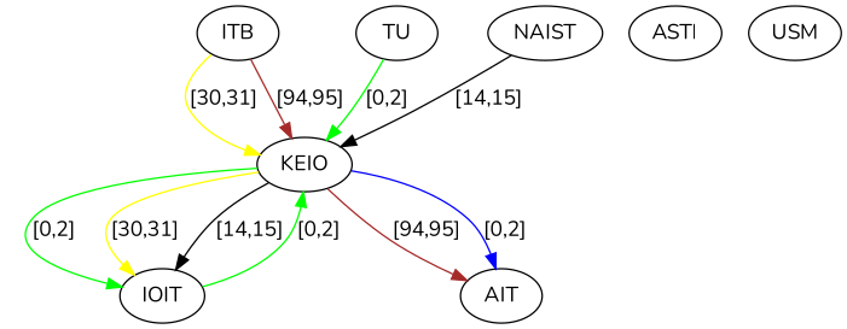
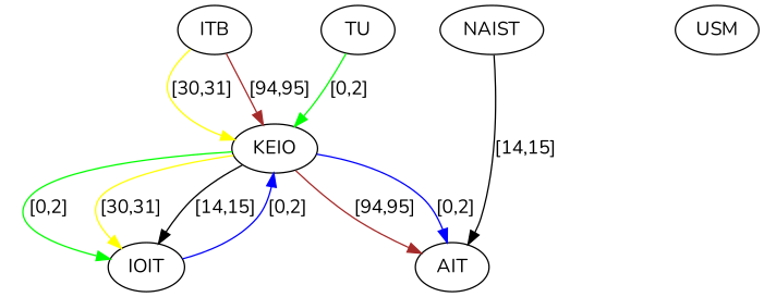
  digraph {
    fontname=Nunito
    node [Internal=1 fontname=Nunito]
    edge [color=yellow fontname=Nunito]
    n1 [label=ITB]
    n2 [label=KEIO]
    n3 [label=NAIST]
    n4 [label=IOIT]
    n5 [label=AIT]
-   n6 [label=ASTI]
    n7 [label=TU]
    n8 [label=USM]
    n1 -> n2 [label="[30,31]"]
    n1 -> n2 [color=brown label="[94,95]"]
    n2 -> n4 [color=green label="[0,2]"]
    n2 -> n4 [label="[30,31]"]
    n2 -> n4 [color=black label="[14,15]"]
    n2 -> n5 [color=blue label="[0,2]"]
    n2 -> n5 [color=brown label="[94,95]"]
-   n3 -> n2 [color=black label="[14,15]"]
-   n4 -> n2 [color=green label="[0,2]"]
+   n3 -> n5 [color=black label="[14,15]"]
+   n4 -> n2 [color=blue label="[0,2]"]
    n7 -> n2 [color=green label="[0,2]"]
  }
